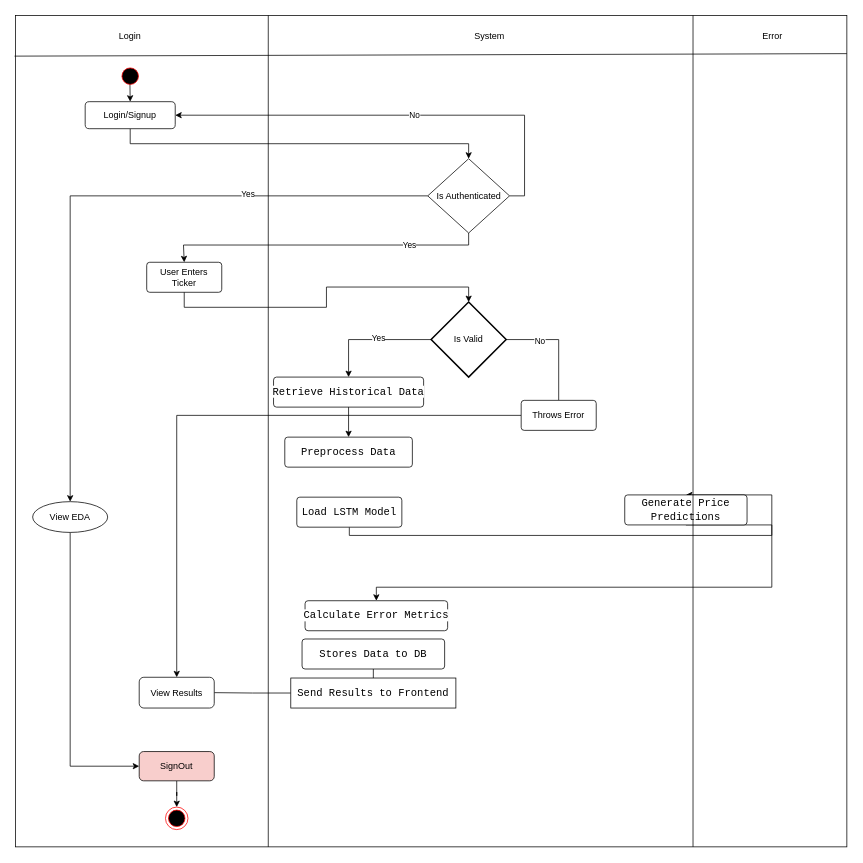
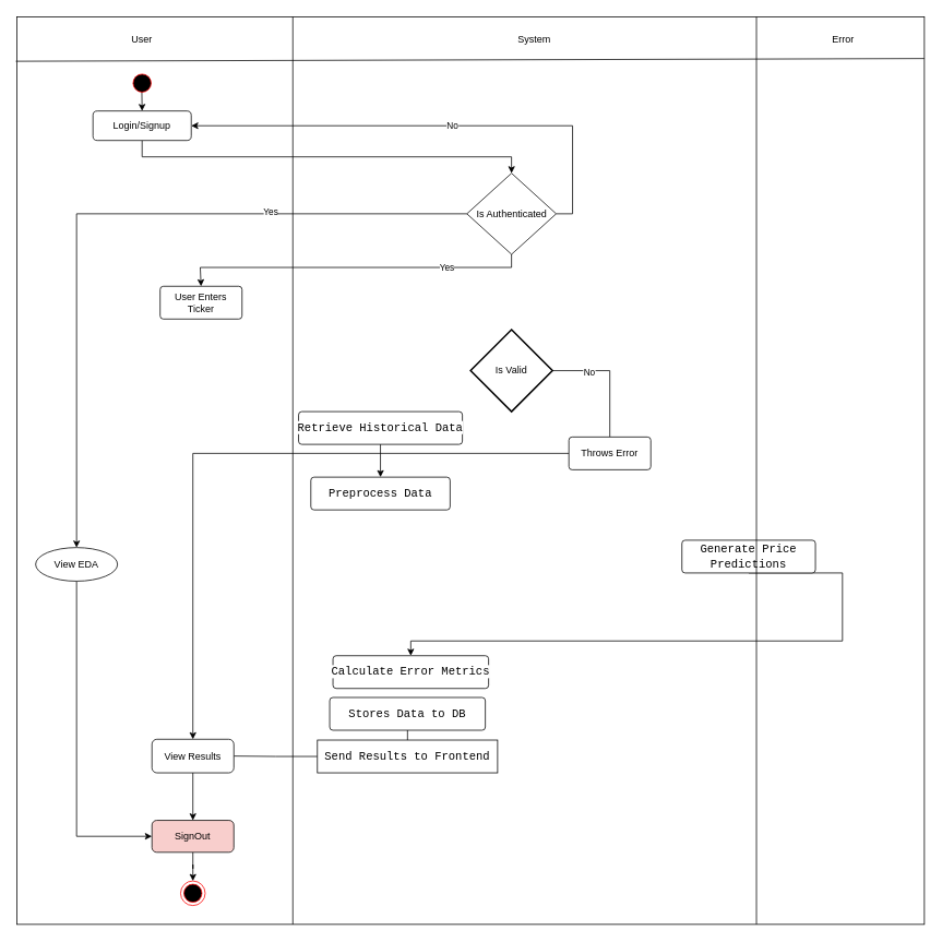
  <mxCell id="0" />
  <mxCell id="1" parent="0" />
  <mxCell id="2" value="" style="whiteSpace=wrap;html=1;aspect=fixed;" vertex="1" parent="1"><mxGeometry x="20" y="20" width="1108" height="1108" as="geometry" /></mxCell>
  <mxCell id="3" style="edgeStyle=orthogonalEdgeStyle;rounded=0;orthogonalLoop=1;jettySize=auto;html=1;exitX=0.489;exitY=0.852;exitDx=0;exitDy=0;entryX=0.5;entryY=0;entryDx=0;entryDy=0;exitPerimeter=0;" edge="1" parent="1" source="4" target="26"><mxGeometry relative="1" as="geometry" /></mxCell>
  <mxCell id="4" value="" style="ellipse;html=1;shape=startState;fillColor=#000000;strokeColor=#ff0000;" vertex="1" parent="1"><mxGeometry x="158" y="86" width="30" height="30" as="geometry" /></mxCell>
- <mxCell id="5" style="edgeStyle=orthogonalEdgeStyle;rounded=0;orthogonalLoop=1;jettySize=auto;html=1;entryX=0.5;entryY=0;entryDx=0;entryDy=0;" edge="1" parent="1" source="9" target="11"><mxGeometry relative="1" as="geometry" /></mxCell>
- <mxCell id="6" value="Yes" style="edgeLabel;html=1;align=center;verticalAlign=middle;resizable=0;points=[];" vertex="1" connectable="0" parent="5"><mxGeometry x="-0.111" y="-3" relative="1" as="geometry"><mxPoint as="offset" /></mxGeometry></mxCell>
  <mxCell id="7" style="edgeStyle=orthogonalEdgeStyle;rounded=0;orthogonalLoop=1;jettySize=auto;html=1;exitX=1;exitY=0.5;exitDx=0;exitDy=0;exitPerimeter=0;entryX=0.5;entryY=0;entryDx=0;entryDy=0;endArrow=none;" edge="1" parent="1" source="9" target="21"><mxGeometry relative="1" as="geometry" /></mxCell>
  <mxCell id="8" value="No" style="edgeLabel;html=1;align=center;verticalAlign=middle;resizable=0;points=[];" vertex="1" connectable="0" parent="7"><mxGeometry x="-0.415" y="-2" relative="1" as="geometry"><mxPoint as="offset" /></mxGeometry></mxCell>
  <mxCell id="9" value="Is Valid" style="strokeWidth=2;html=1;shape=mxgraph.flowchart.decision;whiteSpace=wrap;" vertex="1" parent="1"><mxGeometry x="574" y="402" width="100" height="100" as="geometry" /></mxCell>
  <mxCell id="10" style="edgeStyle=orthogonalEdgeStyle;rounded=0;orthogonalLoop=1;jettySize=auto;html=1;exitX=0.5;exitY=1;exitDx=0;exitDy=0;entryX=0.5;entryY=0;entryDx=0;entryDy=0;" edge="1" parent="1" source="11" target="12"><mxGeometry relative="1" as="geometry" /></mxCell>
  <mxCell id="11" value="&lt;div style=&quot;font-family: Consolas, &amp;quot;Courier New&amp;quot;, monospace; font-size: 14px; line-height: 19px; white-space: pre;&quot;&gt;&lt;span style=&quot;background-color: rgb(255, 255, 255);&quot;&gt;&lt;font style=&quot;color: rgb(0, 0, 0);&quot;&gt;Retrieve Historical Data&lt;/font&gt;&lt;/span&gt;&lt;/div&gt;" style="rounded=1;arcSize=10;whiteSpace=wrap;html=1;align=center;" vertex="1" parent="1"><mxGeometry x="364" y="502" width="200" height="40" as="geometry" /></mxCell>
  <mxCell id="12" value="&lt;div style=&quot;font-family: Consolas, &amp;quot;Courier New&amp;quot;, monospace; font-size: 14px; line-height: 19px; white-space: pre;&quot;&gt;&lt;span style=&quot;background-color: rgb(255, 255, 255);&quot;&gt;&lt;font style=&quot;color: rgb(0, 0, 0);&quot;&gt;Preprocess Data&lt;/font&gt;&lt;/span&gt;&lt;/div&gt;" style="rounded=1;arcSize=10;whiteSpace=wrap;html=1;align=center;" vertex="1" parent="1"><mxGeometry x="379" y="582" width="170" height="40" as="geometry" /></mxCell>
- <mxCell id="13" style="edgeStyle=orthogonalEdgeStyle;rounded=0;orthogonalLoop=1;jettySize=auto;html=1;exitX=0.5;exitY=1;exitDx=0;exitDy=0;entryX=0.5;entryY=0;entryDx=0;entryDy=0;" edge="1" parent="1" source="14" target="16"><mxGeometry relative="1" as="geometry"><Array as="points"><mxPoint x="465" y="713" /><mxPoint x="1028" y="713" /></Array></mxGeometry></mxCell>
- <mxCell id="14" value="&lt;div style=&quot;font-family: Consolas, &amp;quot;Courier New&amp;quot;, monospace; font-size: 14px; line-height: 19px; white-space: pre;&quot;&gt;&lt;span style=&quot;background-color: rgb(255, 255, 255);&quot;&gt;&lt;font style=&quot;color: rgb(0, 0, 0);&quot;&gt;Load LSTM Model&lt;/font&gt;&lt;/span&gt;&lt;/div&gt;" style="rounded=1;arcSize=10;whiteSpace=wrap;html=1;align=center;" vertex="1" parent="1"><mxGeometry x="395" y="662" width="140" height="40" as="geometry" /></mxCell>
  <mxCell id="15" style="edgeStyle=orthogonalEdgeStyle;rounded=0;orthogonalLoop=1;jettySize=auto;html=1;exitX=0.5;exitY=1;exitDx=0;exitDy=0;entryX=0.5;entryY=0;entryDx=0;entryDy=0;" edge="1" parent="1" source="16" target="17"><mxGeometry relative="1" as="geometry"><Array as="points"><mxPoint x="1028" y="782" /><mxPoint x="501" y="782" /></Array></mxGeometry></mxCell>
  <mxCell id="16" value="&lt;div style=&quot;font-family: Consolas, &amp;quot;Courier New&amp;quot;, monospace; font-size: 14px; line-height: 19px; white-space: pre;&quot;&gt;&lt;span style=&quot;background-color: rgb(255, 255, 255);&quot;&gt;&lt;font style=&quot;color: rgb(0, 0, 0);&quot;&gt;Generate Price&lt;/font&gt;&lt;/span&gt;&lt;/div&gt;&lt;div style=&quot;font-family: Consolas, &amp;quot;Courier New&amp;quot;, monospace; font-size: 14px; line-height: 19px; white-space: pre;&quot;&gt;&lt;span style=&quot;background-color: rgb(255, 255, 255);&quot;&gt;&lt;font style=&quot;color: rgb(0, 0, 0);&quot;&gt;Predictions&lt;/font&gt;&lt;/span&gt;&lt;/div&gt;" style="rounded=1;arcSize=10;whiteSpace=wrap;html=1;align=center;" vertex="1" parent="1"><mxGeometry x="832" y="659" width="163" height="40" as="geometry" /></mxCell>
  <mxCell id="17" value="&lt;div style=&quot;font-family: Consolas, &amp;quot;Courier New&amp;quot;, monospace; font-size: 14px; line-height: 19px; white-space: pre;&quot;&gt;&lt;span style=&quot;background-color: rgb(255, 255, 255);&quot;&gt;&lt;font style=&quot;color: rgb(0, 0, 0);&quot;&gt;Calculate Error Metrics&lt;/font&gt;&lt;/span&gt;&lt;/div&gt;" style="rounded=1;arcSize=10;whiteSpace=wrap;html=1;align=center;" vertex="1" parent="1"><mxGeometry x="406" y="800" width="190" height="40" as="geometry" /></mxCell>
  <mxCell id="18" style="edgeStyle=orthogonalEdgeStyle;rounded=0;orthogonalLoop=1;jettySize=auto;html=1;endArrow=none;" edge="1" parent="1" source="19" target="43"><mxGeometry relative="1" as="geometry" /></mxCell>
  <mxCell id="19" value="&lt;div style=&quot;font-family: Consolas, &amp;quot;Courier New&amp;quot;, monospace; font-size: 14px; line-height: 19px; white-space: pre;&quot;&gt;&lt;span style=&quot;background-color: rgb(255, 255, 255);&quot;&gt;&lt;font style=&quot;color: rgb(0, 0, 0);&quot;&gt;Send Results to Frontend&lt;/font&gt;&lt;/span&gt;&lt;/div&gt;" style="arcSize=10;whiteSpace=wrap;html=1;align=center;rounded=0;" vertex="1" parent="1"><mxGeometry x="387" y="903" width="220" height="40" as="geometry" /></mxCell>
  <mxCell id="20" style="edgeStyle=orthogonalEdgeStyle;rounded=0;orthogonalLoop=1;jettySize=auto;html=1;entryX=0.5;entryY=0;entryDx=0;entryDy=0;" edge="1" parent="1" source="21" target="43"><mxGeometry relative="1" as="geometry" /></mxCell>
  <mxCell id="21" value="Throws Error" style="rounded=1;arcSize=10;whiteSpace=wrap;html=1;align=center;" vertex="1" parent="1"><mxGeometry x="694" y="533" width="100" height="40" as="geometry" /></mxCell>
  <mxCell id="22" value="User Enters Ticker" style="rounded=1;arcSize=10;whiteSpace=wrap;html=1;align=center;" vertex="1" parent="1"><mxGeometry x="195" y="349" width="100" height="40" as="geometry" /></mxCell>
- <mxCell id="23" style="edgeStyle=orthogonalEdgeStyle;rounded=0;orthogonalLoop=1;jettySize=auto;html=1;exitX=0.5;exitY=1;exitDx=0;exitDy=0;entryX=0.5;entryY=0;entryDx=0;entryDy=0;entryPerimeter=0;" edge="1" parent="1" source="22" target="9"><mxGeometry relative="1" as="geometry" /></mxCell>
  <mxCell id="24" value="" style="ellipse;html=1;shape=endState;fillColor=#000000;strokeColor=#ff0000;" vertex="1" parent="1"><mxGeometry x="220" y="1075" width="30" height="30" as="geometry" /></mxCell>
  <mxCell id="25" style="edgeStyle=orthogonalEdgeStyle;rounded=0;orthogonalLoop=1;jettySize=auto;html=1;exitX=0.5;exitY=1;exitDx=0;exitDy=0;entryX=0.5;entryY=0;entryDx=0;entryDy=0;" edge="1" parent="1" source="26" target="33"><mxGeometry relative="1" as="geometry" /></mxCell>
  <mxCell id="26" value="Login/Signup" style="rounded=1;whiteSpace=wrap;html=1;" vertex="1" parent="1"><mxGeometry x="113" y="135" width="120" height="36" as="geometry" /></mxCell>
  <mxCell id="27" style="edgeStyle=orthogonalEdgeStyle;rounded=0;orthogonalLoop=1;jettySize=auto;html=1;exitX=0.5;exitY=1;exitDx=0;exitDy=0;entryX=0.5;entryY=0;entryDx=0;entryDy=0;" edge="1" parent="1" source="33" target="22"><mxGeometry relative="1" as="geometry"><mxPoint x="623.684" y="341.105" as="targetPoint" /><Array as="points"><mxPoint x="624" y="326" /><mxPoint x="244" y="326" /><mxPoint x="244" y="349" /></Array></mxGeometry></mxCell>
  <mxCell id="28" value="Yes" style="edgeLabel;html=1;align=center;verticalAlign=middle;resizable=0;points=[];" vertex="1" connectable="0" parent="27"><mxGeometry x="-0.543" relative="1" as="geometry"><mxPoint as="offset" /></mxGeometry></mxCell>
  <mxCell id="29" style="edgeStyle=orthogonalEdgeStyle;rounded=0;orthogonalLoop=1;jettySize=auto;html=1;exitX=0;exitY=0.5;exitDx=0;exitDy=0;entryX=0.5;entryY=0;entryDx=0;entryDy=0;" edge="1" parent="1" source="33" target="35"><mxGeometry relative="1" as="geometry" /></mxCell>
  <mxCell id="30" value="Yes" style="edgeLabel;html=1;align=center;verticalAlign=middle;resizable=0;points=[];" vertex="1" connectable="0" parent="29"><mxGeometry x="-0.458" y="-2" relative="1" as="geometry"><mxPoint as="offset" /></mxGeometry></mxCell>
  <mxCell id="31" style="edgeStyle=orthogonalEdgeStyle;rounded=0;orthogonalLoop=1;jettySize=auto;html=1;exitX=1;exitY=0.5;exitDx=0;exitDy=0;entryX=1;entryY=0.5;entryDx=0;entryDy=0;" edge="1" parent="1" source="33" target="26"><mxGeometry relative="1" as="geometry" /></mxCell>
  <mxCell id="32" value="No" style="edgeLabel;html=1;align=center;verticalAlign=middle;resizable=0;points=[];" vertex="1" connectable="0" parent="31"><mxGeometry x="-0.074" y="-1" relative="1" as="geometry"><mxPoint as="offset" /></mxGeometry></mxCell>
  <mxCell id="33" value="Is Authenticated" style="rhombus;whiteSpace=wrap;html=1;" vertex="1" parent="1"><mxGeometry x="569.5" y="211" width="109" height="99" as="geometry" /></mxCell>
  <mxCell id="34" style="edgeStyle=orthogonalEdgeStyle;rounded=0;orthogonalLoop=1;jettySize=auto;html=1;exitX=0.5;exitY=1;exitDx=0;exitDy=0;entryX=0;entryY=0.5;entryDx=0;entryDy=0;" edge="1" parent="1" source="35" target="45"><mxGeometry relative="1" as="geometry" /></mxCell>
  <mxCell id="35" value="View EDA" style="ellipse;whiteSpace=wrap;html=1;" vertex="1" parent="1"><mxGeometry x="43" y="668" width="100" height="41" as="geometry" /></mxCell>
  <mxCell id="36" value="" style="endArrow=none;html=1;rounded=0;exitX=-0.001;exitY=0.049;exitDx=0;exitDy=0;exitPerimeter=0;entryX=1;entryY=0.046;entryDx=0;entryDy=0;entryPerimeter=0;" edge="1" parent="1" source="2" target="2"><mxGeometry width="50" height="50" relative="1" as="geometry"><mxPoint x="94" y="136" as="sourcePoint" /><mxPoint x="144" y="86" as="targetPoint" /></mxGeometry></mxCell>
  <mxCell id="37" value="" style="endArrow=none;html=1;rounded=0;entryX=0.25;entryY=0;entryDx=0;entryDy=0;exitX=0.25;exitY=1;exitDx=0;exitDy=0;" edge="1" parent="1"><mxGeometry width="50" height="50" relative="1" as="geometry"><mxPoint x="357" y="1128" as="sourcePoint" /><mxPoint x="357" y="20" as="targetPoint" /></mxGeometry></mxCell>
  <mxCell id="38" value="" style="endArrow=none;html=1;rounded=0;entryX=0.25;entryY=0;entryDx=0;entryDy=0;exitX=0.25;exitY=1;exitDx=0;exitDy=0;" edge="1" parent="1"><mxGeometry width="50" height="50" relative="1" as="geometry"><mxPoint x="923" y="1128" as="sourcePoint" /><mxPoint x="923" y="20" as="targetPoint" /></mxGeometry></mxCell>
- <mxCell id="39" value="Login" style="text;html=1;align=center;verticalAlign=middle;whiteSpace=wrap;rounded=0;" vertex="1" parent="1"><mxGeometry x="143" y="33" width="60" height="30" as="geometry" /></mxCell>
+ <mxCell id="39" value="User" style="text;html=1;align=center;verticalAlign=middle;whiteSpace=wrap;rounded=0;" vertex="1" parent="1"><mxGeometry x="143" y="33" width="60" height="30" as="geometry" /></mxCell>
  <mxCell id="40" value="System" style="text;html=1;align=center;verticalAlign=middle;whiteSpace=wrap;rounded=0;" vertex="1" parent="1"><mxGeometry x="622" y="33" width="60" height="30" as="geometry" /></mxCell>
  <mxCell id="41" value="Error" style="text;html=1;align=center;verticalAlign=middle;whiteSpace=wrap;rounded=0;" vertex="1" parent="1"><mxGeometry x="999" y="33" width="60" height="30" as="geometry" /></mxCell>
+ <mxCell id="42" style="edgeStyle=orthogonalEdgeStyle;rounded=0;orthogonalLoop=1;jettySize=auto;html=1;exitX=0.5;exitY=1;exitDx=0;exitDy=0;entryX=0.5;entryY=0;entryDx=0;entryDy=0;" edge="1" parent="1" source="43" target="45"><mxGeometry relative="1" as="geometry" /></mxCell>
  <mxCell id="43" value="View Results" style="rounded=1;whiteSpace=wrap;html=1;" vertex="1" parent="1"><mxGeometry x="185" y="902" width="100" height="41" as="geometry" /></mxCell>
  <mxCell id="44" value="" style="edgeStyle=orthogonalEdgeStyle;rounded=0;orthogonalLoop=1;jettySize=auto;html=1;" edge="1" parent="1" source="45" target="24"><mxGeometry relative="1" as="geometry" /></mxCell>
  <mxCell id="45" value="SignOut" style="rounded=1;whiteSpace=wrap;html=1;fillColor=#f8cecc;" vertex="1" parent="1"><mxGeometry x="185" y="1001" width="100" height="39" as="geometry" /></mxCell>
  <mxCell id="46" style="edgeStyle=orthogonalEdgeStyle;rounded=0;orthogonalLoop=1;jettySize=auto;html=1;exitX=0.5;exitY=1;exitDx=0;exitDy=0;entryX=0.5;entryY=0;entryDx=0;entryDy=0;endArrow=none;" edge="1" parent="1" source="47" target="19"><mxGeometry relative="1" as="geometry" /></mxCell>
  <mxCell id="47" value="&lt;div style=&quot;font-family: Consolas, &amp;quot;Courier New&amp;quot;, monospace; font-size: 14px; line-height: 19px; white-space: pre;&quot;&gt;&lt;span style=&quot;background-color: rgb(255, 255, 255);&quot;&gt;&lt;font style=&quot;color: rgb(0, 0, 0);&quot;&gt;Stores Data to DB&lt;/font&gt;&lt;/span&gt;&lt;/div&gt;" style="rounded=1;arcSize=10;whiteSpace=wrap;html=1;align=center;" vertex="1" parent="1"><mxGeometry x="402" y="851" width="190" height="40" as="geometry" /></mxCell>
